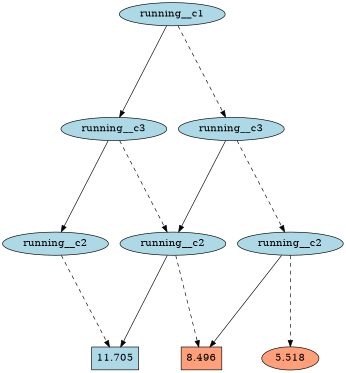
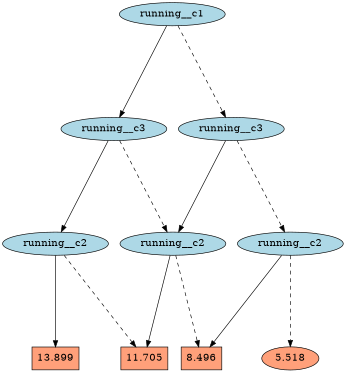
  digraph {
    fontname=Helvetica
    fontsize=16
    ranksep=2.00
    node [color=black fillcolor=lightblue fontsize=16 shape=ellipse style=filled]
    edge [color=black style=solid]
    n1 [label=running__c1]
    n2 [label=running__c3]
    n3 [label=running__c3]
    n4 [label=running__c2]
    n5 [label=running__c2]
    n6 [label=running__c2]
-   n7 [label=11.705 shape=box]
+   n7 [fillcolor=lightsalmon label=11.705 shape=box]
+   n8 [fillcolor=lightsalmon label=13.899 shape=box]
    n9 [fillcolor=lightsalmon label=8.496 shape=box]
    n10 [fillcolor=lightsalmon label=5.518]
    n1 -> n2
    n1 -> n3 [style=dashed]
    n2 -> n4
    n2 -> n5 [style=dashed]
    n3 -> n5
    n3 -> n6 [style=dashed]
    n4 -> n7 [style=dashed]
+   n4 -> n8
    n5 -> n7
    n5 -> n9 [style=dashed]
    n6 -> n9
    n6 -> n10 [style=dashed]
  }
